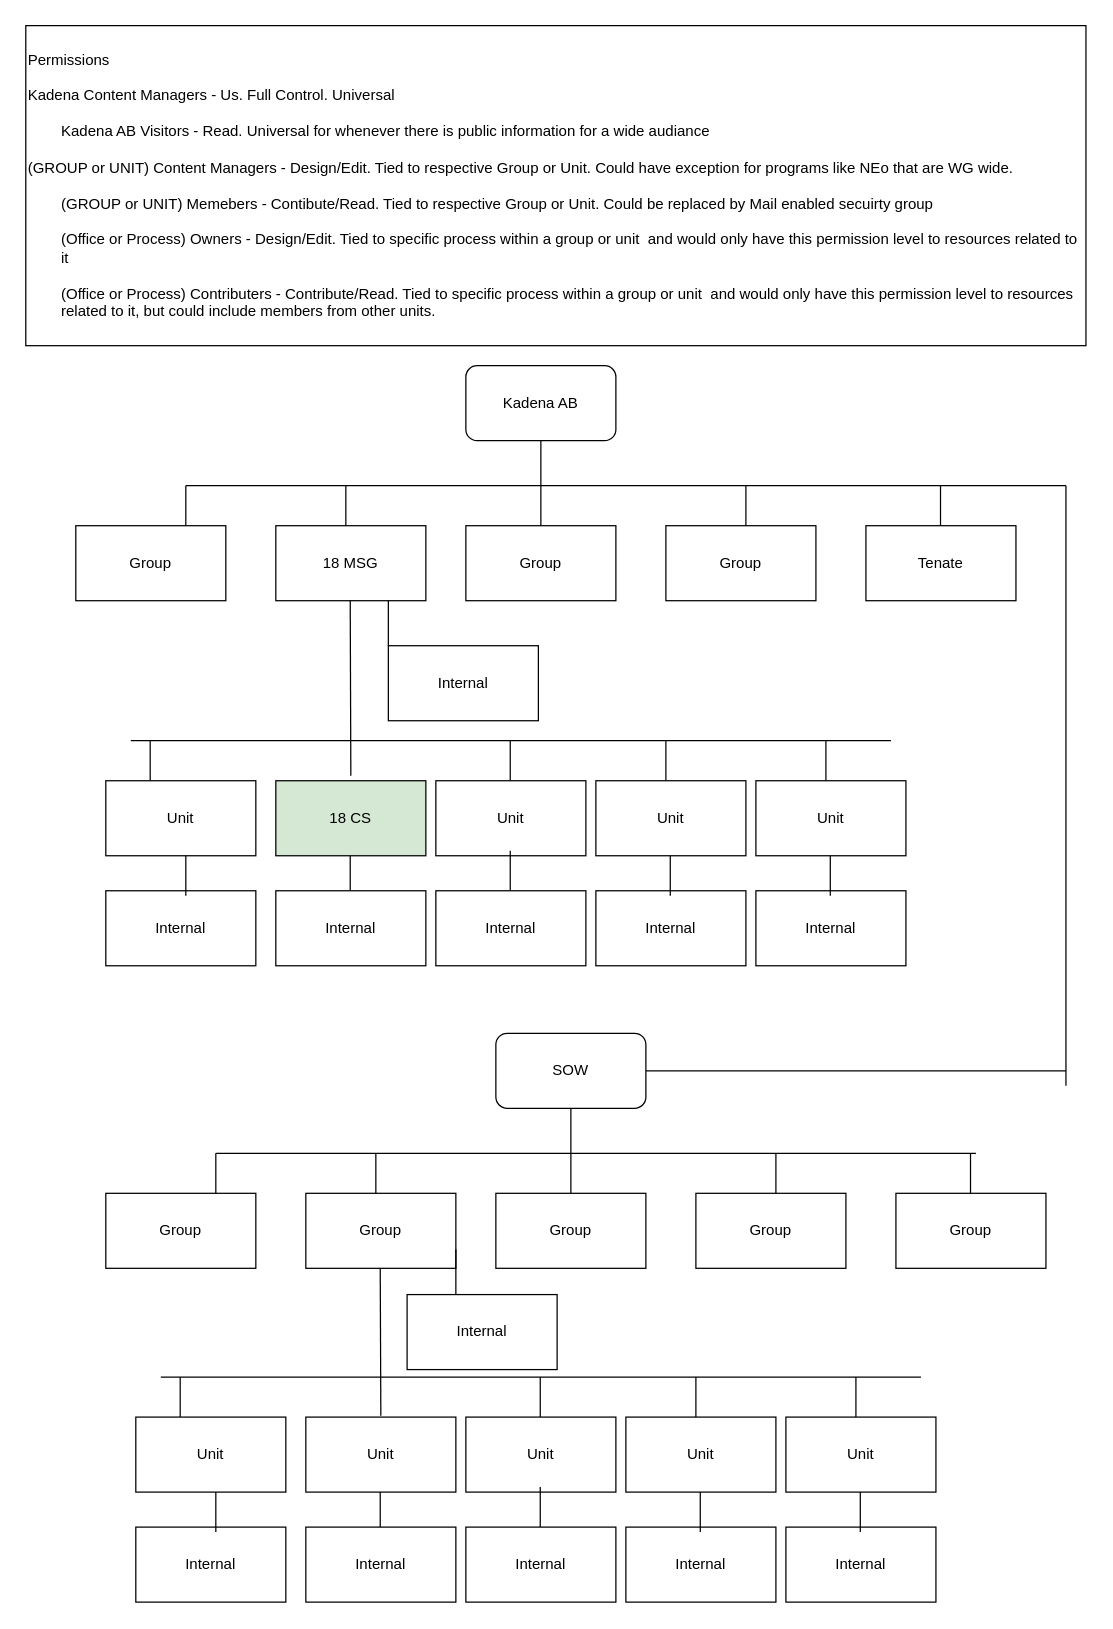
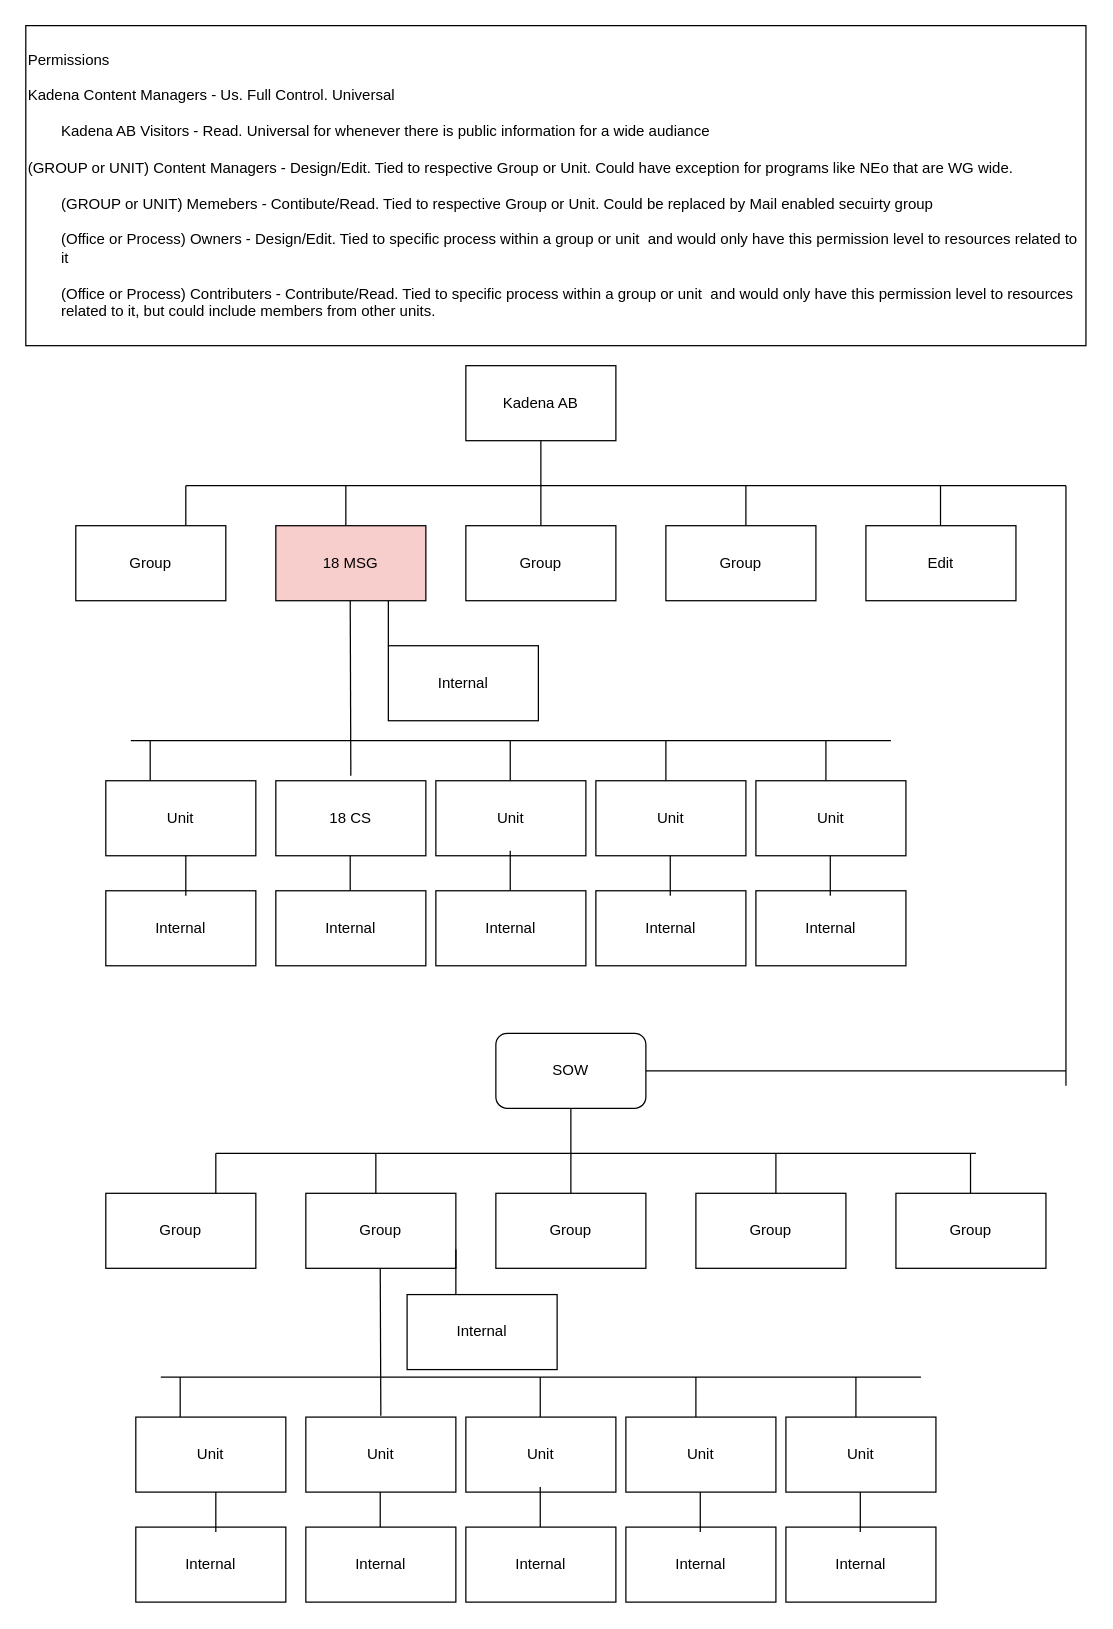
  <mxCell id="0" />
  <mxCell id="1" parent="0" />
- <mxCell id="2" value="Kadena AB" style="whiteSpace=wrap;html=1;rounded=1;" parent="1" vertex="1"><mxGeometry x="372" y="292" width="120" height="60" as="geometry" /></mxCell>
+ <mxCell id="2" value="Kadena AB" style="rounded=0;whiteSpace=wrap;html=1;" parent="1" vertex="1"><mxGeometry x="372" y="292" width="120" height="60" as="geometry" /></mxCell>
  <mxCell id="3" value="Group" style="rounded=0;whiteSpace=wrap;html=1;" parent="1" vertex="1"><mxGeometry x="60" y="420" width="120" height="60" as="geometry" /></mxCell>
- <mxCell id="4" value="Tenate" style="rounded=0;whiteSpace=wrap;html=1;" parent="1" vertex="1"><mxGeometry x="692" y="420" width="120" height="60" as="geometry" /></mxCell>
+ <mxCell id="4" value="Edit" style="rounded=0;whiteSpace=wrap;html=1;" parent="1" vertex="1"><mxGeometry x="692" y="420" width="120" height="60" as="geometry" /></mxCell>
  <mxCell id="5" value="Group" style="rounded=0;whiteSpace=wrap;html=1;" parent="1" vertex="1"><mxGeometry x="532" y="420" width="120" height="60" as="geometry" /></mxCell>
  <mxCell id="6" value="Group" style="rounded=0;whiteSpace=wrap;html=1;" parent="1" vertex="1"><mxGeometry x="372" y="420" width="120" height="60" as="geometry" /></mxCell>
- <mxCell id="7" value="18 MSG" style="rounded=0;whiteSpace=wrap;html=1;" parent="1" vertex="1"><mxGeometry x="220" y="420" width="120" height="60" as="geometry" /></mxCell>
+ <mxCell id="7" value="18 MSG" style="rounded=0;whiteSpace=wrap;html=1;fillColor=#f8cecc;" parent="1" vertex="1"><mxGeometry x="220" y="420" width="120" height="60" as="geometry" /></mxCell>
  <mxCell id="8" value="Unit" style="rounded=0;whiteSpace=wrap;html=1;" parent="1" vertex="1"><mxGeometry x="84" y="624" width="120" height="60" as="geometry" /></mxCell>
  <mxCell id="9" value="" style="endArrow=none;html=1;" parent="1" edge="1"><mxGeometry width="50" height="50" relative="1" as="geometry"><mxPoint x="148" y="388" as="sourcePoint" /><mxPoint x="852" y="388" as="targetPoint" /></mxGeometry></mxCell>
  <mxCell id="10" value="" style="endArrow=none;html=1;entryX=0.5;entryY=1;entryDx=0;entryDy=0;exitX=0.5;exitY=0;exitDx=0;exitDy=0;" parent="1" source="6" target="2" edge="1"><mxGeometry width="50" height="50" relative="1" as="geometry"><mxPoint x="572" y="614" as="sourcePoint" /><mxPoint x="622" y="564" as="targetPoint" /></mxGeometry></mxCell>
  <mxCell id="11" value="" style="endArrow=none;html=1;" parent="1" edge="1"><mxGeometry width="50" height="50" relative="1" as="geometry"><mxPoint x="148" y="388" as="sourcePoint" /><mxPoint x="148" y="420" as="targetPoint" /></mxGeometry></mxCell>
  <mxCell id="12" value="" style="endArrow=none;html=1;" parent="1" edge="1"><mxGeometry width="50" height="50" relative="1" as="geometry"><mxPoint x="276" y="388" as="sourcePoint" /><mxPoint x="276" y="420" as="targetPoint" /></mxGeometry></mxCell>
  <mxCell id="13" value="" style="endArrow=none;html=1;" parent="1" edge="1"><mxGeometry width="50" height="50" relative="1" as="geometry"><mxPoint x="596" y="388" as="sourcePoint" /><mxPoint x="596" y="420" as="targetPoint" /></mxGeometry></mxCell>
  <mxCell id="14" value="" style="endArrow=none;html=1;" parent="1" edge="1"><mxGeometry width="50" height="50" relative="1" as="geometry"><mxPoint x="751.66" y="388" as="sourcePoint" /><mxPoint x="751.66" y="420" as="targetPoint" /></mxGeometry></mxCell>
- <mxCell id="15" value="18 CS" style="rounded=0;whiteSpace=wrap;html=1;fillColor=#d5e8d4;" parent="1" vertex="1"><mxGeometry x="220" y="624" width="120" height="60" as="geometry" /></mxCell>
+ <mxCell id="15" value="18 CS" style="rounded=0;whiteSpace=wrap;html=1;" parent="1" vertex="1"><mxGeometry x="220" y="624" width="120" height="60" as="geometry" /></mxCell>
  <mxCell id="16" value="Unit" style="rounded=0;whiteSpace=wrap;html=1;" parent="1" vertex="1"><mxGeometry x="348" y="624" width="120" height="60" as="geometry" /></mxCell>
  <mxCell id="17" value="Unit" style="rounded=0;whiteSpace=wrap;html=1;" parent="1" vertex="1"><mxGeometry x="476" y="624" width="120" height="60" as="geometry" /></mxCell>
  <mxCell id="18" value="Unit" style="rounded=0;whiteSpace=wrap;html=1;" parent="1" vertex="1"><mxGeometry x="604" y="624" width="120" height="60" as="geometry" /></mxCell>
  <mxCell id="19" value="" style="endArrow=none;html=1;" parent="1" edge="1"><mxGeometry width="50" height="50" relative="1" as="geometry"><mxPoint x="104" y="592" as="sourcePoint" /><mxPoint x="712" y="592" as="targetPoint" /></mxGeometry></mxCell>
  <mxCell id="20" value="" style="endArrow=none;html=1;entryX=0.5;entryY=1;entryDx=0;entryDy=0;" parent="1" edge="1"><mxGeometry width="50" height="50" relative="1" as="geometry"><mxPoint x="280" y="620" as="sourcePoint" /><mxPoint x="279.5" y="480" as="targetPoint" /></mxGeometry></mxCell>
  <mxCell id="21" value="" style="endArrow=none;html=1;" parent="1" edge="1"><mxGeometry width="50" height="50" relative="1" as="geometry"><mxPoint x="119.5" y="592" as="sourcePoint" /><mxPoint x="119.5" y="624" as="targetPoint" /></mxGeometry></mxCell>
  <mxCell id="22" value="" style="endArrow=none;html=1;" parent="1" edge="1"><mxGeometry width="50" height="50" relative="1" as="geometry"><mxPoint x="279.5" y="684" as="sourcePoint" /><mxPoint x="279.5" y="716" as="targetPoint" /></mxGeometry></mxCell>
  <mxCell id="23" value="" style="endArrow=none;html=1;" parent="1" edge="1"><mxGeometry width="50" height="50" relative="1" as="geometry"><mxPoint x="660" y="592" as="sourcePoint" /><mxPoint x="660" y="624" as="targetPoint" /></mxGeometry></mxCell>
  <mxCell id="24" value="" style="endArrow=none;html=1;" parent="1" edge="1"><mxGeometry width="50" height="50" relative="1" as="geometry"><mxPoint x="532" y="592" as="sourcePoint" /><mxPoint x="532" y="624" as="targetPoint" /></mxGeometry></mxCell>
  <mxCell id="25" value="" style="endArrow=none;html=1;" parent="1" edge="1"><mxGeometry width="50" height="50" relative="1" as="geometry"><mxPoint x="407.5" y="592" as="sourcePoint" /><mxPoint x="407.5" y="624" as="targetPoint" /></mxGeometry></mxCell>
  <mxCell id="26" value="Internal" style="rounded=0;whiteSpace=wrap;html=1;" parent="1" vertex="1"><mxGeometry x="220" y="712" width="120" height="60" as="geometry" /></mxCell>
  <mxCell id="27" value="Internal" style="rounded=0;whiteSpace=wrap;html=1;" parent="1" vertex="1"><mxGeometry x="84" y="712" width="120" height="60" as="geometry" /></mxCell>
  <mxCell id="28" value="Internal" style="rounded=0;whiteSpace=wrap;html=1;" parent="1" vertex="1"><mxGeometry x="348" y="712" width="120" height="60" as="geometry" /></mxCell>
  <mxCell id="29" value="Internal" style="rounded=0;whiteSpace=wrap;html=1;" parent="1" vertex="1"><mxGeometry x="476" y="712" width="120" height="60" as="geometry" /></mxCell>
  <mxCell id="30" value="Internal" style="rounded=0;whiteSpace=wrap;html=1;" parent="1" vertex="1"><mxGeometry x="604" y="712" width="120" height="60" as="geometry" /></mxCell>
  <mxCell id="31" value="" style="endArrow=none;html=1;" parent="1" edge="1"><mxGeometry width="50" height="50" relative="1" as="geometry"><mxPoint x="663.5" y="684" as="sourcePoint" /><mxPoint x="663.5" y="716" as="targetPoint" /></mxGeometry></mxCell>
  <mxCell id="32" value="" style="endArrow=none;html=1;" parent="1" edge="1"><mxGeometry width="50" height="50" relative="1" as="geometry"><mxPoint x="535.5" y="684" as="sourcePoint" /><mxPoint x="535.5" y="716" as="targetPoint" /></mxGeometry></mxCell>
  <mxCell id="33" value="" style="endArrow=none;html=1;" parent="1" edge="1"><mxGeometry width="50" height="50" relative="1" as="geometry"><mxPoint x="407.5" y="680" as="sourcePoint" /><mxPoint x="407.5" y="712" as="targetPoint" /></mxGeometry></mxCell>
  <mxCell id="34" value="" style="endArrow=none;html=1;" parent="1" edge="1"><mxGeometry width="50" height="50" relative="1" as="geometry"><mxPoint x="148" y="684" as="sourcePoint" /><mxPoint x="148" y="716" as="targetPoint" /></mxGeometry></mxCell>
  <mxCell id="35" value="SOW" style="whiteSpace=wrap;html=1;rounded=1;" vertex="1" parent="1"><mxGeometry x="396" y="826" width="120" height="60" as="geometry" /></mxCell>
  <mxCell id="36" value="Group" style="rounded=0;whiteSpace=wrap;html=1;" vertex="1" parent="1"><mxGeometry x="84" y="954" width="120" height="60" as="geometry" /></mxCell>
  <mxCell id="37" value="Group" style="rounded=0;whiteSpace=wrap;html=1;" vertex="1" parent="1"><mxGeometry x="716" y="954" width="120" height="60" as="geometry" /></mxCell>
  <mxCell id="38" value="Group" style="rounded=0;whiteSpace=wrap;html=1;" vertex="1" parent="1"><mxGeometry x="556" y="954" width="120" height="60" as="geometry" /></mxCell>
  <mxCell id="39" value="Group" style="rounded=0;whiteSpace=wrap;html=1;" vertex="1" parent="1"><mxGeometry x="396" y="954" width="120" height="60" as="geometry" /></mxCell>
  <mxCell id="40" value="Group" style="rounded=0;whiteSpace=wrap;html=1;" vertex="1" parent="1"><mxGeometry x="244" y="954" width="120" height="60" as="geometry" /></mxCell>
  <mxCell id="41" value="Unit" style="rounded=0;whiteSpace=wrap;html=1;" vertex="1" parent="1"><mxGeometry x="108" y="1133" width="120" height="60" as="geometry" /></mxCell>
  <mxCell id="42" value="" style="endArrow=none;html=1;" edge="1" parent="1"><mxGeometry width="50" height="50" relative="1" as="geometry"><mxPoint x="172" y="922" as="sourcePoint" /><mxPoint x="780" y="922" as="targetPoint" /></mxGeometry></mxCell>
  <mxCell id="43" value="" style="endArrow=none;html=1;entryX=0.5;entryY=1;entryDx=0;entryDy=0;exitX=0.5;exitY=0;exitDx=0;exitDy=0;" edge="1" parent="1" source="39" target="35"><mxGeometry width="50" height="50" relative="1" as="geometry"><mxPoint x="596" y="1148" as="sourcePoint" /><mxPoint x="646" y="1098" as="targetPoint" /></mxGeometry></mxCell>
  <mxCell id="44" value="" style="endArrow=none;html=1;" edge="1" parent="1"><mxGeometry width="50" height="50" relative="1" as="geometry"><mxPoint x="172" y="922" as="sourcePoint" /><mxPoint x="172" y="954" as="targetPoint" /></mxGeometry></mxCell>
  <mxCell id="45" value="" style="endArrow=none;html=1;" edge="1" parent="1"><mxGeometry width="50" height="50" relative="1" as="geometry"><mxPoint x="300" y="922" as="sourcePoint" /><mxPoint x="300" y="954" as="targetPoint" /></mxGeometry></mxCell>
  <mxCell id="46" value="" style="endArrow=none;html=1;" edge="1" parent="1"><mxGeometry width="50" height="50" relative="1" as="geometry"><mxPoint x="620" y="922" as="sourcePoint" /><mxPoint x="620" y="954" as="targetPoint" /></mxGeometry></mxCell>
  <mxCell id="47" value="" style="endArrow=none;html=1;" edge="1" parent="1"><mxGeometry width="50" height="50" relative="1" as="geometry"><mxPoint x="775.66" y="922" as="sourcePoint" /><mxPoint x="775.66" y="954" as="targetPoint" /></mxGeometry></mxCell>
  <mxCell id="48" value="Unit" style="rounded=0;whiteSpace=wrap;html=1;" vertex="1" parent="1"><mxGeometry x="244" y="1133" width="120" height="60" as="geometry" /></mxCell>
  <mxCell id="49" value="Unit" style="rounded=0;whiteSpace=wrap;html=1;" vertex="1" parent="1"><mxGeometry x="372" y="1133" width="120" height="60" as="geometry" /></mxCell>
  <mxCell id="50" value="Unit" style="rounded=0;whiteSpace=wrap;html=1;" vertex="1" parent="1"><mxGeometry x="500" y="1133" width="120" height="60" as="geometry" /></mxCell>
  <mxCell id="51" value="Unit" style="rounded=0;whiteSpace=wrap;html=1;" vertex="1" parent="1"><mxGeometry x="628" y="1133" width="120" height="60" as="geometry" /></mxCell>
  <mxCell id="52" value="" style="endArrow=none;html=1;" edge="1" parent="1"><mxGeometry width="50" height="50" relative="1" as="geometry"><mxPoint x="128" y="1101" as="sourcePoint" /><mxPoint x="736" y="1101" as="targetPoint" /></mxGeometry></mxCell>
  <mxCell id="53" value="" style="endArrow=none;html=1;entryX=0.5;entryY=1;entryDx=0;entryDy=0;" edge="1" parent="1"><mxGeometry width="50" height="50" relative="1" as="geometry"><mxPoint x="304" y="1132" as="sourcePoint" /><mxPoint x="303.5" y="1014" as="targetPoint" /></mxGeometry></mxCell>
  <mxCell id="54" value="" style="endArrow=none;html=1;" edge="1" parent="1"><mxGeometry width="50" height="50" relative="1" as="geometry"><mxPoint x="143.5" y="1101" as="sourcePoint" /><mxPoint x="143.5" y="1133" as="targetPoint" /></mxGeometry></mxCell>
  <mxCell id="55" value="" style="endArrow=none;html=1;" edge="1" parent="1"><mxGeometry width="50" height="50" relative="1" as="geometry"><mxPoint x="303.5" y="1193" as="sourcePoint" /><mxPoint x="303.5" y="1225" as="targetPoint" /></mxGeometry></mxCell>
  <mxCell id="56" value="" style="endArrow=none;html=1;" edge="1" parent="1"><mxGeometry width="50" height="50" relative="1" as="geometry"><mxPoint x="684" y="1101" as="sourcePoint" /><mxPoint x="684" y="1133" as="targetPoint" /></mxGeometry></mxCell>
  <mxCell id="57" value="" style="endArrow=none;html=1;" edge="1" parent="1"><mxGeometry width="50" height="50" relative="1" as="geometry"><mxPoint x="556" y="1101" as="sourcePoint" /><mxPoint x="556" y="1133" as="targetPoint" /></mxGeometry></mxCell>
  <mxCell id="58" value="" style="endArrow=none;html=1;" edge="1" parent="1"><mxGeometry width="50" height="50" relative="1" as="geometry"><mxPoint x="431.5" y="1101" as="sourcePoint" /><mxPoint x="431.5" y="1133" as="targetPoint" /></mxGeometry></mxCell>
  <mxCell id="59" value="Internal" style="rounded=0;whiteSpace=wrap;html=1;" vertex="1" parent="1"><mxGeometry x="244" y="1221" width="120" height="60" as="geometry" /></mxCell>
  <mxCell id="60" value="Internal" style="rounded=0;whiteSpace=wrap;html=1;" vertex="1" parent="1"><mxGeometry x="108" y="1221" width="120" height="60" as="geometry" /></mxCell>
  <mxCell id="61" value="Internal" style="rounded=0;whiteSpace=wrap;html=1;" vertex="1" parent="1"><mxGeometry x="372" y="1221" width="120" height="60" as="geometry" /></mxCell>
  <mxCell id="62" value="Internal" style="rounded=0;whiteSpace=wrap;html=1;" vertex="1" parent="1"><mxGeometry x="500" y="1221" width="120" height="60" as="geometry" /></mxCell>
  <mxCell id="63" value="Internal" style="rounded=0;whiteSpace=wrap;html=1;" vertex="1" parent="1"><mxGeometry x="628" y="1221" width="120" height="60" as="geometry" /></mxCell>
  <mxCell id="64" value="" style="endArrow=none;html=1;" edge="1" parent="1"><mxGeometry width="50" height="50" relative="1" as="geometry"><mxPoint x="687.5" y="1193" as="sourcePoint" /><mxPoint x="687.5" y="1225" as="targetPoint" /></mxGeometry></mxCell>
  <mxCell id="65" value="" style="endArrow=none;html=1;" edge="1" parent="1"><mxGeometry width="50" height="50" relative="1" as="geometry"><mxPoint x="559.5" y="1193" as="sourcePoint" /><mxPoint x="559.5" y="1225" as="targetPoint" /></mxGeometry></mxCell>
  <mxCell id="66" value="" style="endArrow=none;html=1;" edge="1" parent="1"><mxGeometry width="50" height="50" relative="1" as="geometry"><mxPoint x="431.5" y="1189" as="sourcePoint" /><mxPoint x="431.5" y="1221" as="targetPoint" /></mxGeometry></mxCell>
  <mxCell id="67" value="" style="endArrow=none;html=1;" edge="1" parent="1"><mxGeometry width="50" height="50" relative="1" as="geometry"><mxPoint x="172" y="1193" as="sourcePoint" /><mxPoint x="172" y="1225" as="targetPoint" /></mxGeometry></mxCell>
  <mxCell id="68" value="" style="endArrow=none;html=1;entryX=1;entryY=0.5;entryDx=0;entryDy=0;" edge="1" parent="1" target="35"><mxGeometry width="50" height="50" relative="1" as="geometry"><mxPoint x="852" y="856" as="sourcePoint" /><mxPoint x="598" y="524" as="targetPoint" /></mxGeometry></mxCell>
  <mxCell id="69" value="" style="endArrow=none;html=1;" edge="1" parent="1"><mxGeometry width="50" height="50" relative="1" as="geometry"><mxPoint x="852" y="868" as="sourcePoint" /><mxPoint x="852" y="388" as="targetPoint" /></mxGeometry></mxCell>
  <mxCell id="70" value="Permissions&lt;br&gt;&lt;br&gt;Kadena Content Managers - Us. Full Control. Universal&lt;br&gt;&lt;br&gt;&lt;span style=&quot;white-space: pre;&quot;&gt;&#09;&lt;/span&gt;Kadena AB Visitors - Read. Universal for whenever there is public information for a wide audiance&lt;br&gt;&lt;br&gt;(GROUP or UNIT) Content Managers - Design/Edit. Tied to respective Group or Unit. Could have exception for programs like NEo that are WG wide.&lt;br&gt;&lt;br&gt;&lt;span style=&quot;white-space: pre;&quot;&gt;&#09;&lt;/span&gt;(GROUP or UNIT) Memebers - Contibute/Read. Tied to respective Group or Unit. Could be replaced by Mail enabled secuirty group&lt;br&gt;&lt;br&gt;&lt;span style=&quot;white-space: pre;&quot;&gt;&#09;&lt;/span&gt;(Office or Process) Owners - Design/Edit. Tied to specific process within a group or unit&amp;nbsp; and would only have this permission level to resources related to &lt;span style=&quot;white-space: pre;&quot;&gt;&#09;&lt;/span&gt;it&lt;br&gt;&lt;br&gt;&lt;span style=&quot;white-space: pre;&quot;&gt;&#09;&lt;/span&gt;(Office or Process) Contributers - Contribute/Read. Tied to specific process within a group or unit&amp;nbsp; and would only have this permission level to resources &lt;span style=&quot;white-space: pre;&quot;&gt;&#09;&lt;/span&gt;related to it, but could include members from other units." style="rounded=0;whiteSpace=wrap;html=1;align=left;" vertex="1" parent="1"><mxGeometry y="20" width="848" height="256" as="geometry" x="20" /></mxCell>
  <mxCell id="71" value="Internal" style="rounded=0;whiteSpace=wrap;html=1;" vertex="1" parent="1"><mxGeometry x="310" y="516" width="120" height="60" as="geometry" /></mxCell>
  <mxCell id="72" value="" style="endArrow=none;html=1;entryX=0.75;entryY=1;entryDx=0;entryDy=0;exitX=0;exitY=0;exitDx=0;exitDy=0;" edge="1" parent="1" source="71" target="7"><mxGeometry width="50" height="50" relative="1" as="geometry"><mxPoint x="548" y="654" as="sourcePoint" /><mxPoint x="598" y="604" as="targetPoint" /></mxGeometry></mxCell>
  <mxCell id="73" value="Internal" style="rounded=0;whiteSpace=wrap;html=1;" vertex="1" parent="1"><mxGeometry x="325" y="1035" width="120" height="60" as="geometry" /></mxCell>
  <mxCell id="74" value="" style="endArrow=none;html=1;entryX=0.75;entryY=1;entryDx=0;entryDy=0;exitX=0;exitY=0;exitDx=0;exitDy=0;" edge="1" parent="1"><mxGeometry width="50" height="50" relative="1" as="geometry"><mxPoint x="364" y="1035" as="sourcePoint" /><mxPoint x="364" y="999" as="targetPoint" /></mxGeometry></mxCell>
